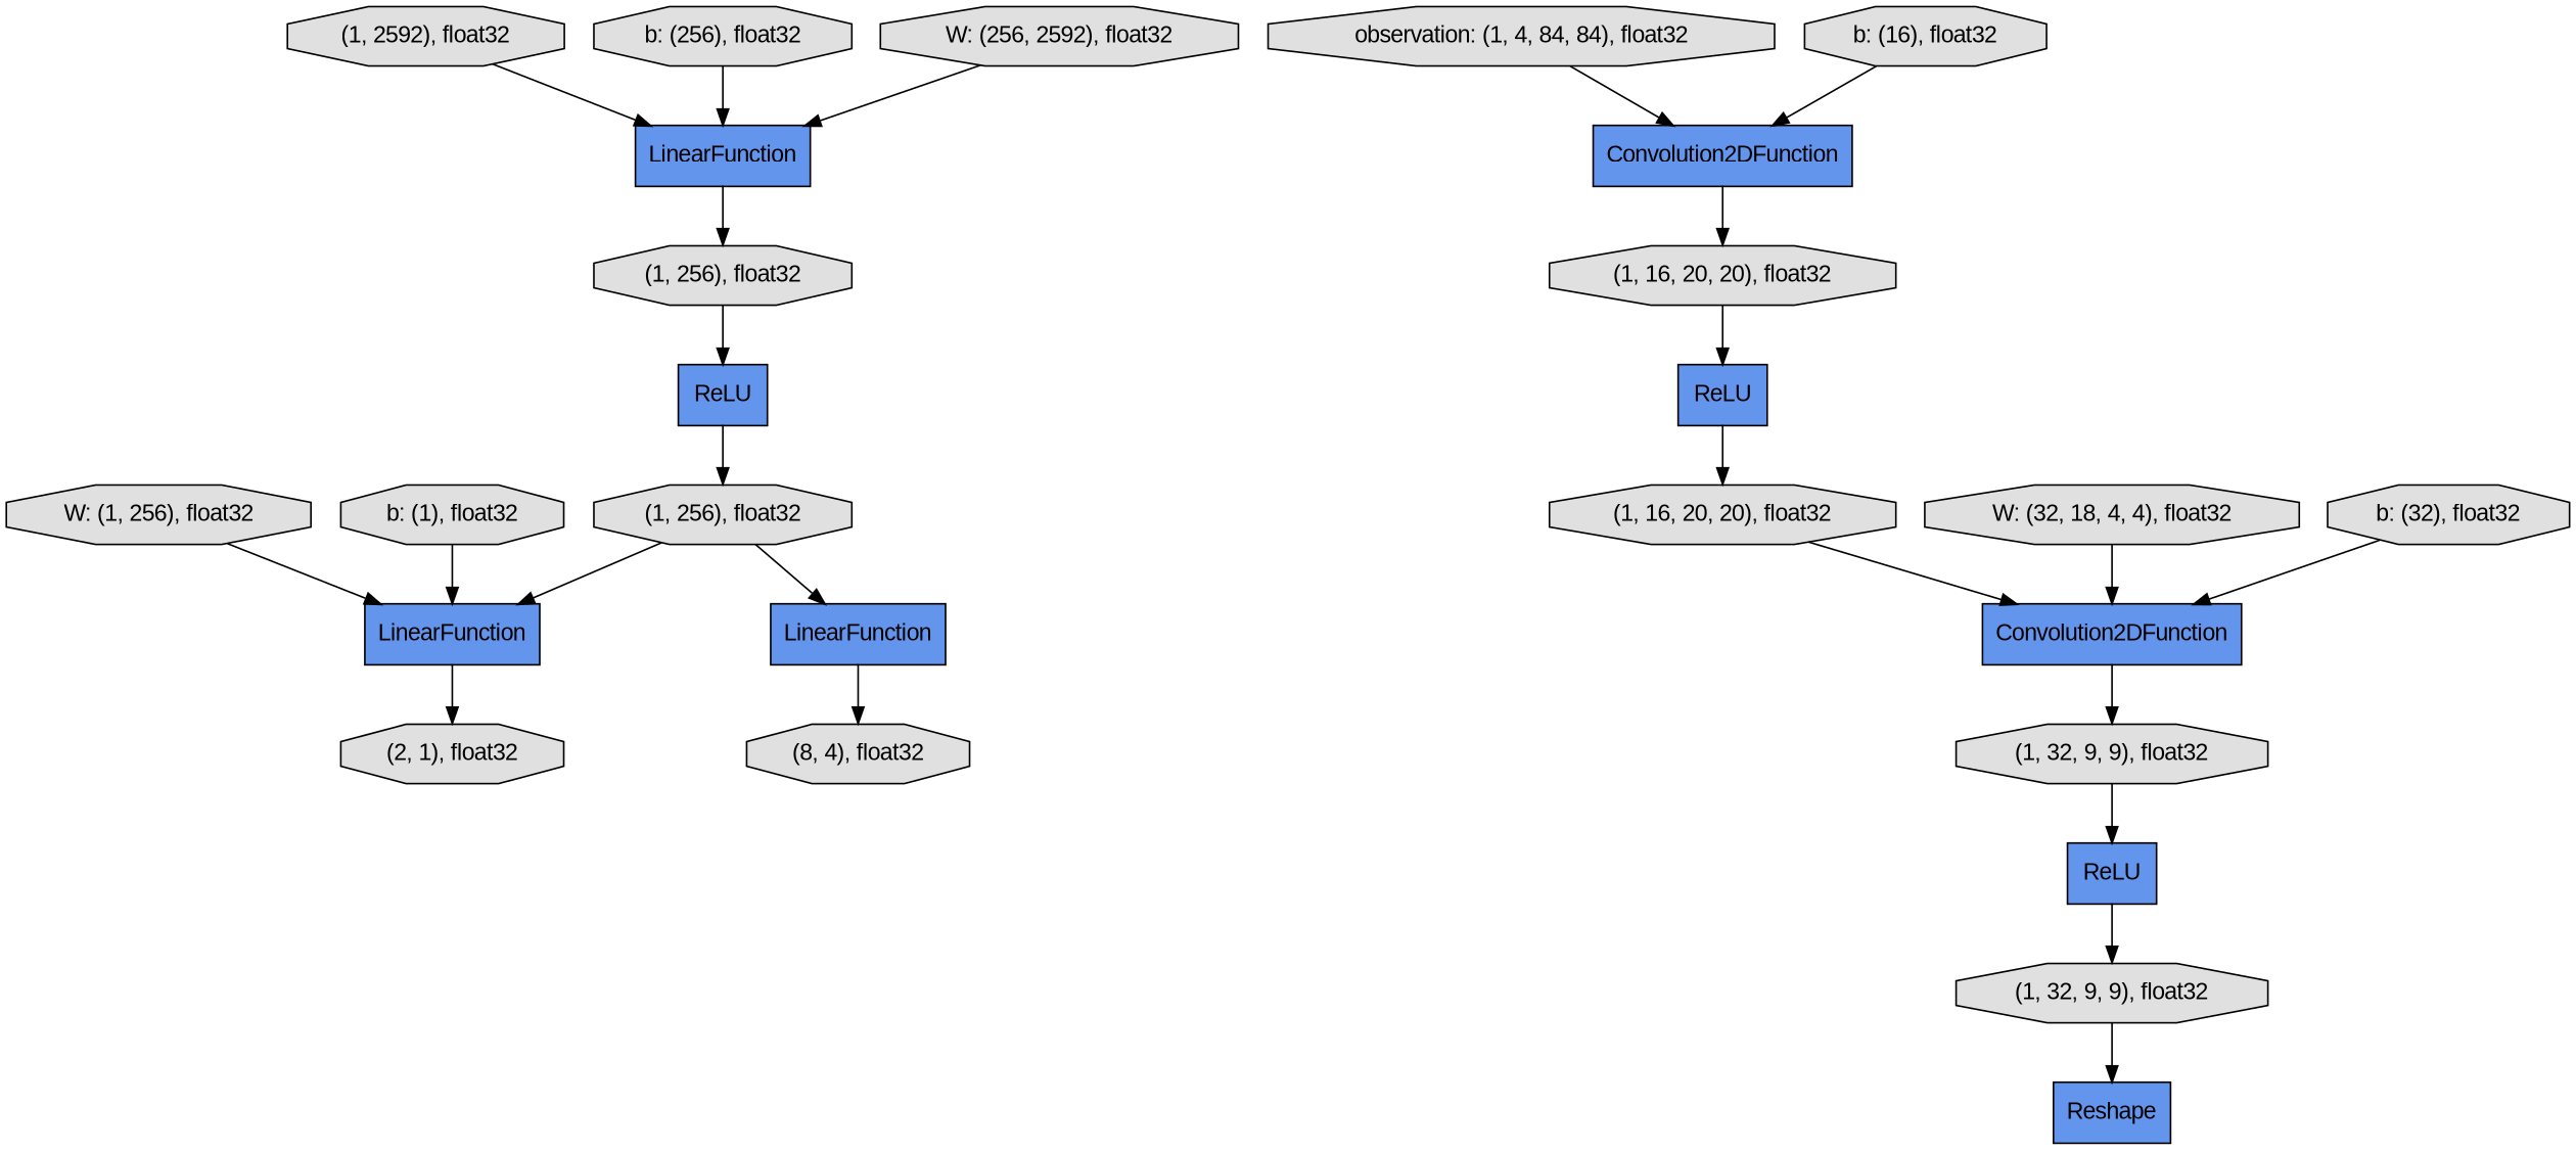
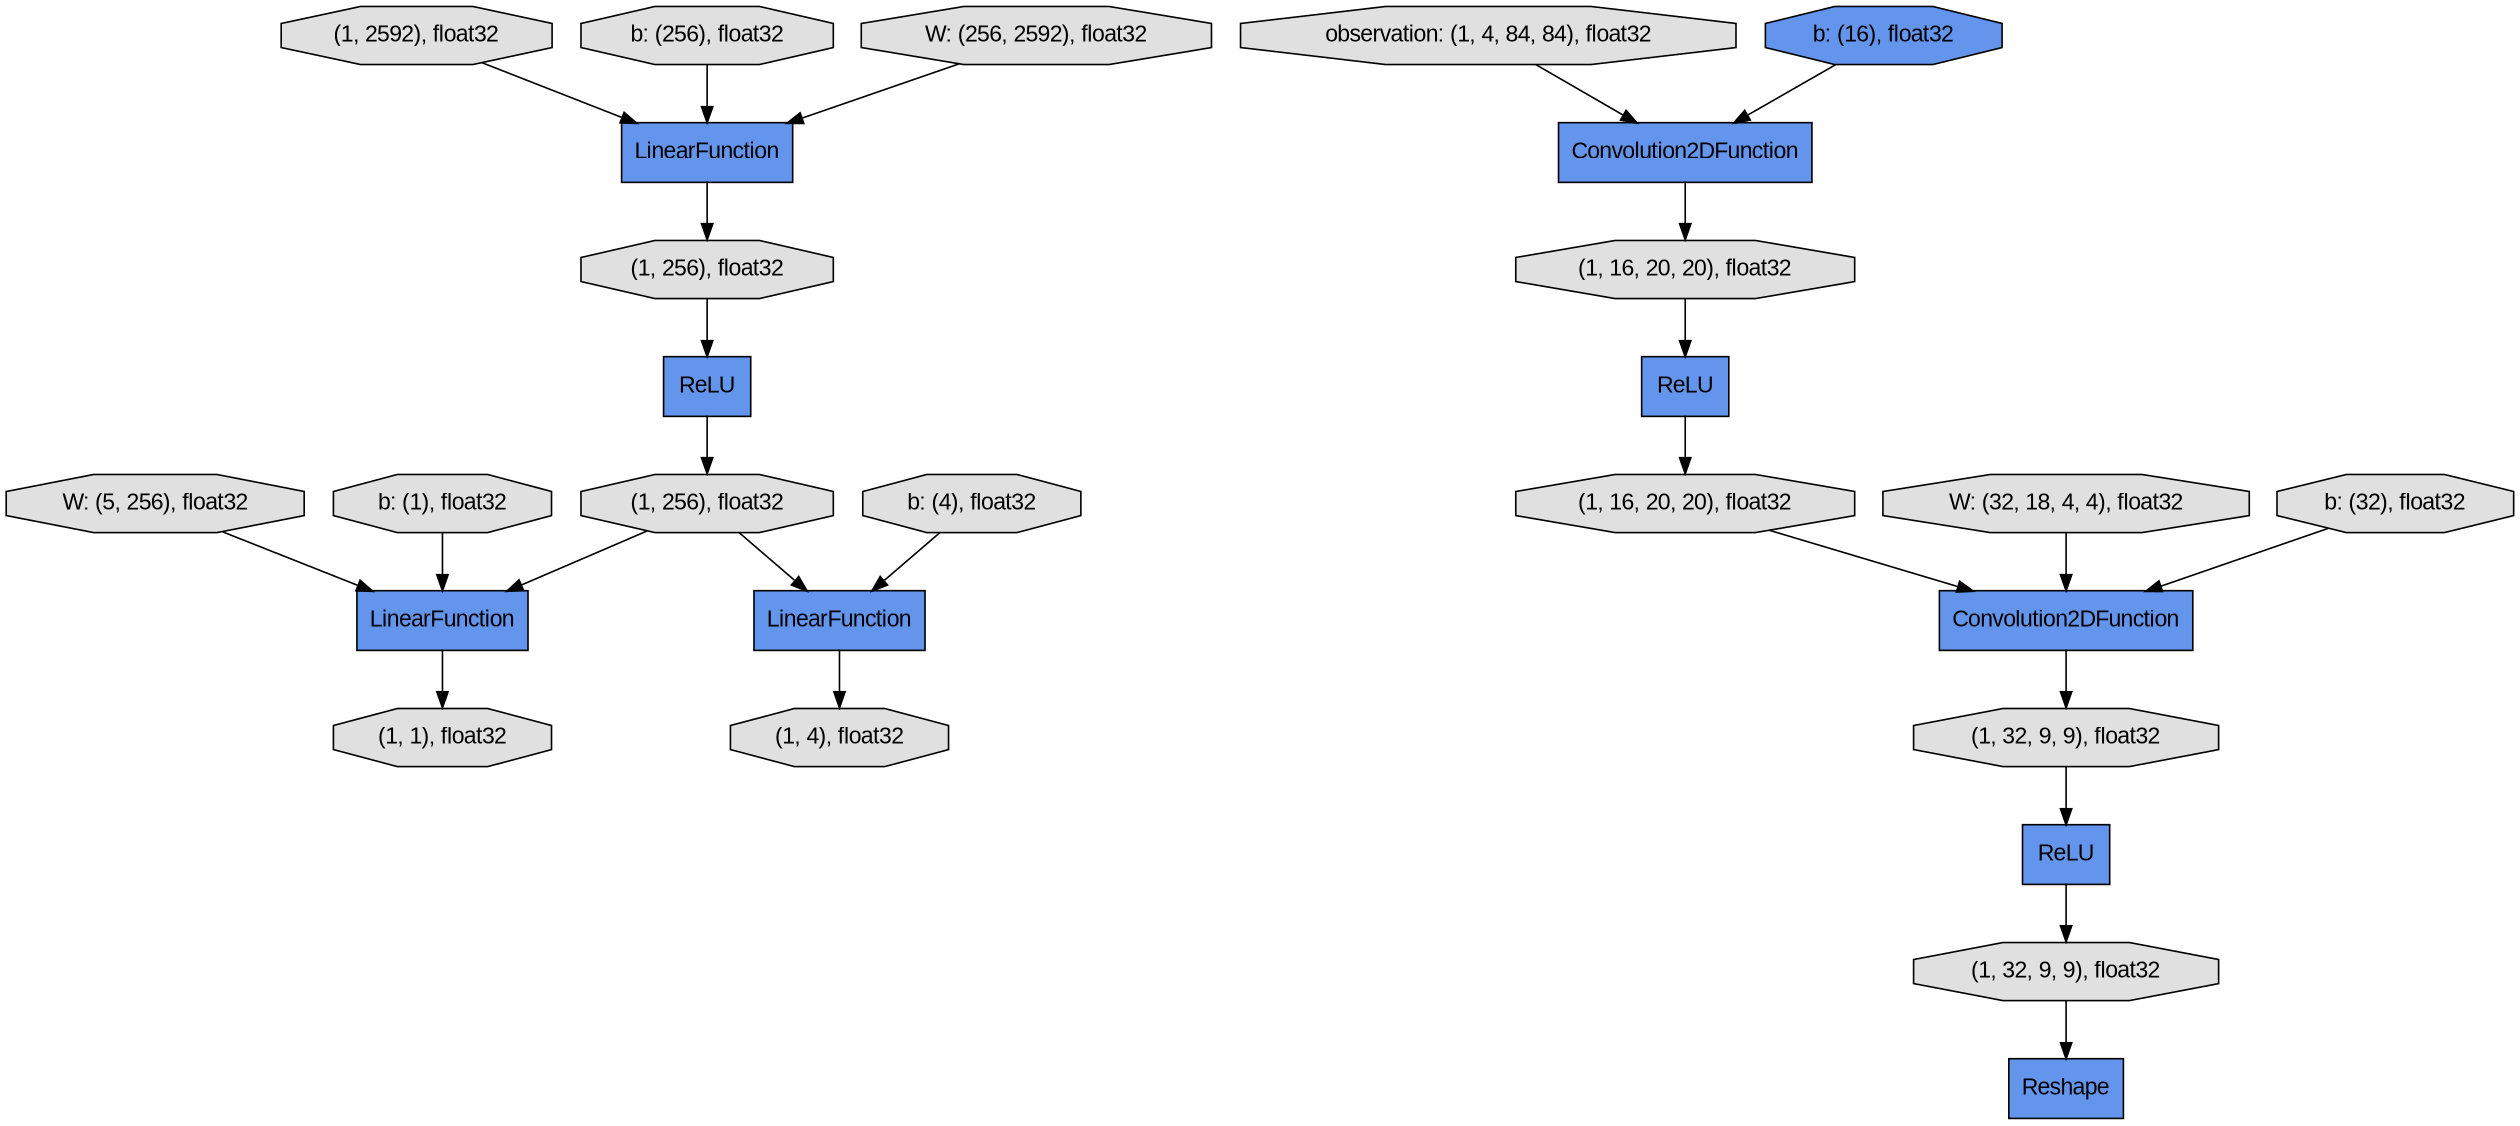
  digraph {
    fontname="Liberation Sans"
    rankdir=TB
    node [fillcolor="#E0E0E0" fontname="Liberation Sans" shape=octagon style=filled]
    edge [fontname="Liberation Sans"]
    n1 [fillcolor="#6495ED" label=LinearFunction shape=record]
    n2 [label="(1, 256), float32"]
    n3 [fillcolor="#6495ED" label=ReLU shape=record]
    n4 [label="observation: (1, 4, 84, 84), float32"]
    n5 [fillcolor="#6495ED" label=Convolution2DFunction shape=record]
    n6 [label="(1, 16, 20, 20), float32"]
    n7 [label="(1, 256), float32"]
    n8 [fillcolor="#6495ED" label=LinearFunction shape=record]
    n9 [fillcolor="#6495ED" label=LinearFunction shape=record]
    n10 [fillcolor="#6495ED" label=ReLU shape=record]
    n11 [label="(1, 16, 20, 20), float32"]
    n12 [fillcolor="#6495ED" label=Convolution2DFunction shape=record]
-   n13 [label="W: (1, 256), float32"]
-   n14 [label="(2, 1), float32"]
+   n13 [label="W: (5, 256), float32"]
+   n14 [label="(1, 1), float32"]
    n15 [label="(1, 32, 9, 9), float32"]
    n16 [fillcolor="#6495ED" label=ReLU shape=record]
    n17 [label="(1, 2592), float32"]
    n18 [label="b: (256), float32"]
    n19 [label="b: (1), float32"]
-   n20 [label="b: (16), float32"]
-   n21 [label="(8, 4), float32"]
+   n20 [fillcolor="#6495ED" label="b: (16), float32"]
+   n21 [label="(1, 4), float32"]
    n22 [fillcolor="#6495ED" label=Reshape shape=record]
    n23 [label="(1, 32, 9, 9), float32"]
    n24 [label="W: (32, 18, 4, 4), float32"]
    n25 [label="b: (32), float32"]
+   n26 [label="b: (4), float32"]
    n27 [label="W: (256, 2592), float32"]
    n1 -> n2
    n2 -> n3
    n3 -> n7
    n4 -> n5
    n5 -> n6
    n6 -> n10
    n7 -> n8
    n7 -> n9
    n8 -> n14
    n9 -> n21
    n10 -> n11
    n11 -> n12
    n12 -> n15
    n13 -> n8
    n15 -> n16
    n16 -> n23
    n17 -> n1
    n18 -> n1
    n19 -> n8
    n20 -> n5
    n23 -> n22
    n24 -> n12
    n25 -> n12
+   n26 -> n9
    n27 -> n1
  }
